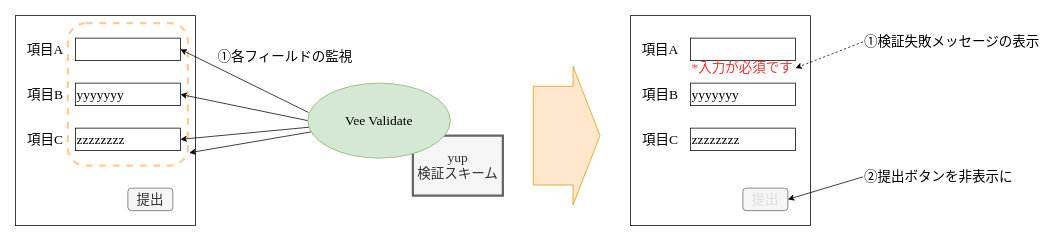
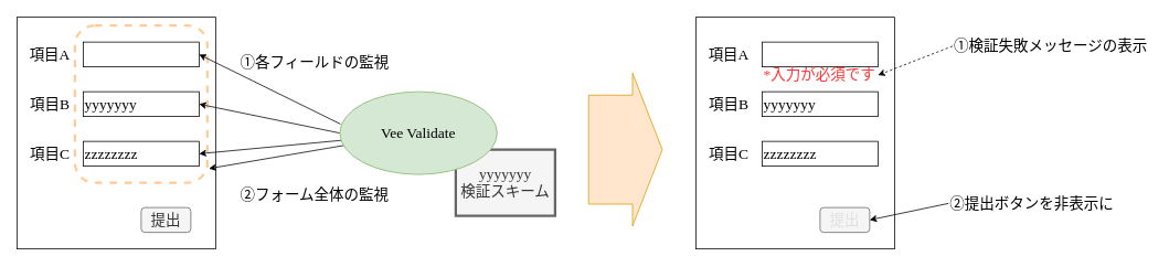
  <mxCell id="0" />
  <mxCell id="1" parent="0" />
  <mxCell id="2" value="" style="rounded=0;whiteSpace=wrap;html=1;" parent="1" vertex="1"><mxGeometry x="20" y="20" width="240" height="280" as="geometry" /></mxCell>
  <mxCell id="3" value="" style="rounded=1;whiteSpace=wrap;html=1;fontFamily=Noto Sans JP;fontSource=https%3A%2F%2Ffonts.googleapis.com%2Fcss%3Ffamily%3DNoto%2BSans%2BJP;fontSize=18;fillColor=none;dashed=1;strokeColor=#FFCC99;strokeWidth=3;" parent="1" vertex="1"><mxGeometry x="90" y="30" width="160" height="190" as="geometry" /></mxCell>
  <mxCell id="4" value="項目A" style="text;html=1;strokeColor=none;fillColor=none;align=center;verticalAlign=middle;whiteSpace=wrap;rounded=0;fontFamily=Noto Sans JP;fontSource=https%3A%2F%2Ffonts.googleapis.com%2Fcss%3Ffamily%3DNoto%2BSans%2BJP;fontSize=18;" parent="1" vertex="1"><mxGeometry x="30" y="50" width="60" height="30" as="geometry" /></mxCell>
  <mxCell id="5" value="項目B" style="text;html=1;strokeColor=none;fillColor=none;align=center;verticalAlign=middle;whiteSpace=wrap;rounded=0;fontFamily=Noto Sans JP;fontSource=https%3A%2F%2Ffonts.googleapis.com%2Fcss%3Ffamily%3DNoto%2BSans%2BJP;fontSize=18;" parent="1" vertex="1"><mxGeometry x="30" y="110" width="60" height="30" as="geometry" /></mxCell>
  <mxCell id="6" value="項目C" style="text;html=1;strokeColor=none;fillColor=none;align=center;verticalAlign=middle;whiteSpace=wrap;rounded=0;fontFamily=Noto Sans JP;fontSource=https%3A%2F%2Ffonts.googleapis.com%2Fcss%3Ffamily%3DNoto%2BSans%2BJP;fontSize=18;" parent="1" vertex="1"><mxGeometry x="30" y="170" width="60" height="30" as="geometry" /></mxCell>
  <mxCell id="7" value="提出" style="rounded=1;whiteSpace=wrap;html=1;fontFamily=Noto Sans JP;fontSource=https%3A%2F%2Ffonts.googleapis.com%2Fcss%3Ffamily%3DNoto%2BSans%2BJP;fontSize=18;fillColor=#f5f5f5;strokeColor=#666666;fontColor=#333333;" parent="1" vertex="1"><mxGeometry x="170" y="250" width="60" height="30" as="geometry" /></mxCell>
  <mxCell id="8" value="&lt;span style=&quot;color: rgba(0 , 0 , 0 , 0) ; font-family: monospace ; font-size: 0px&quot;&gt;%3CmxGraphModel%3E%3Croot%3E%3CmxCell%20id%3D%220%22%2F%3E%3CmxCell%20id%3D%221%22%20parent%3D%220%22%2F%3E%3CmxCell%20id%3D%222%22%20value%3D%22%E9%A0%85%E7%9B%AEA%22%20style%3D%22text%3Bhtml%3D1%3BstrokeColor%3Dnone%3BfillColor%3Dnone%3Balign%3Dcenter%3BverticalAlign%3Dmiddle%3BwhiteSpace%3Dwrap%3Brounded%3D0%3BfontFamily%3DNoto%20Sans%20JP%3BfontSource%3Dhttps%253A%252F%252Ffonts.googleapis.com%252Fcss%253Ffamily%253DNoto%252BSans%252BJP%3BfontSize%3D18%3B%22%20vertex%3D%221%22%20parent%3D%221%22%3E%3CmxGeometry%20x%3D%2250%22%20y%3D%22100%22%20width%3D%2260%22%20height%3D%2230%22%20as%3D%22geometry%22%2F%3E%3C%2FmxCell%3E%3C%2Froot%3E%3C%2FmxGraphModel%3E&lt;/span&gt;" style="rounded=0;whiteSpace=wrap;html=1;fontFamily=Noto Sans JP;fontSource=https%3A%2F%2Ffonts.googleapis.com%2Fcss%3Ffamily%3DNoto%2BSans%2BJP;fontSize=18;align=left;" parent="1" vertex="1"><mxGeometry x="100" y="50" width="140" height="30" as="geometry" /></mxCell>
  <mxCell id="9" value="&lt;font style=&quot;font-size: 18px&quot;&gt;yyyy&lt;font style=&quot;font-size: 18px&quot;&gt;yy&lt;/font&gt;&lt;font style=&quot;font-size: 18px&quot;&gt;y&lt;/font&gt;&lt;/font&gt;" style="rounded=0;whiteSpace=wrap;html=1;fontFamily=Noto Sans JP;fontSource=https%3A%2F%2Ffonts.googleapis.com%2Fcss%3Ffamily%3DNoto%2BSans%2BJP;fontSize=18;align=left;" parent="1" vertex="1"><mxGeometry x="100" y="110" width="140" height="30" as="geometry" /></mxCell>
  <mxCell id="10" value="zzzzzzzz" style="rounded=0;whiteSpace=wrap;html=1;fontFamily=Noto Sans JP;fontSource=https%3A%2F%2Ffonts.googleapis.com%2Fcss%3Ffamily%3DNoto%2BSans%2BJP;fontSize=18;align=left;" parent="1" vertex="1"><mxGeometry x="100" y="170" width="140" height="30" as="geometry" /></mxCell>
  <mxCell id="11" value="" style="endArrow=classic;html=1;fontFamily=Noto Sans JP;fontSource=https%3A%2F%2Ffonts.googleapis.com%2Fcss%3Ffamily%3DNoto%2BSans%2BJP;fontSize=18;entryX=1;entryY=0.5;entryDx=0;entryDy=0;exitX=0.004;exitY=0.391;exitDx=0;exitDy=0;exitPerimeter=0;" parent="1" source="32" target="8" edge="1"><mxGeometry width="50" height="50" relative="1" as="geometry"><mxPoint x="290" y="140" as="sourcePoint" /><mxPoint x="340" y="90" as="targetPoint" /></mxGeometry></mxCell>
  <mxCell id="12" value="" style="endArrow=classic;html=1;fontFamily=Noto Sans JP;fontSource=https%3A%2F%2Ffonts.googleapis.com%2Fcss%3Ffamily%3DNoto%2BSans%2BJP;fontSize=18;entryX=1;entryY=0.5;entryDx=0;entryDy=0;exitX=0;exitY=0.5;exitDx=0;exitDy=0;" parent="1" source="32" target="9" edge="1"><mxGeometry width="50" height="50" relative="1" as="geometry"><mxPoint x="390" y="160" as="sourcePoint" /><mxPoint x="250" y="75" as="targetPoint" /></mxGeometry></mxCell>
  <mxCell id="13" value="" style="endArrow=classic;html=1;fontFamily=Noto Sans JP;fontSource=https%3A%2F%2Ffonts.googleapis.com%2Fcss%3Ffamily%3DNoto%2BSans%2BJP;fontSize=18;entryX=1;entryY=0.5;entryDx=0;entryDy=0;" parent="1" source="32" target="10" edge="1"><mxGeometry width="50" height="50" relative="1" as="geometry"><mxPoint x="390" y="180" as="sourcePoint" /><mxPoint x="250" y="135" as="targetPoint" /></mxGeometry></mxCell>
  <mxCell id="14" value="①各フィールドの監視" style="text;html=1;strokeColor=none;fillColor=none;align=left;verticalAlign=middle;whiteSpace=wrap;rounded=0;fontFamily=Noto Sans JP;fontSource=https%3A%2F%2Ffonts.googleapis.com%2Fcss%3Ffamily%3DNoto%2BSans%2BJP;fontSize=18;" parent="1" vertex="1"><mxGeometry x="288" y="50" width="210" height="50" as="geometry" /></mxCell>
  <mxCell id="15" value="" style="endArrow=classic;html=1;fontFamily=Noto Sans JP;fontSource=https%3A%2F%2Ffonts.googleapis.com%2Fcss%3Ffamily%3DNoto%2BSans%2BJP;fontSize=18;entryX=1.011;entryY=0.91;entryDx=0;entryDy=0;entryPerimeter=0;" parent="1" source="32" target="3" edge="1"><mxGeometry width="50" height="50" relative="1" as="geometry"><mxPoint x="240" y="210" as="sourcePoint" /><mxPoint x="290" y="160" as="targetPoint" /></mxGeometry></mxCell>
+ <mxCell id="16" value="②フォーム全体の監視" style="text;html=1;strokeColor=none;fillColor=none;align=left;verticalAlign=middle;whiteSpace=wrap;rounded=0;fontFamily=Noto Sans JP;fontSource=https%3A%2F%2Ffonts.googleapis.com%2Fcss%3Ffamily%3DNoto%2BSans%2BJP;fontSize=18;" parent="1" vertex="1"><mxGeometry x="288" y="210" width="210" height="50" as="geometry" /></mxCell>
  <mxCell id="17" value="" style="rounded=0;whiteSpace=wrap;html=1;" parent="1" vertex="1"><mxGeometry x="840" y="20" width="240" height="280" as="geometry" /></mxCell>
  <mxCell id="18" value="項目A" style="text;html=1;strokeColor=none;fillColor=none;align=center;verticalAlign=middle;whiteSpace=wrap;rounded=0;fontFamily=Noto Sans JP;fontSource=https%3A%2F%2Ffonts.googleapis.com%2Fcss%3Ffamily%3DNoto%2BSans%2BJP;fontSize=18;" parent="1" vertex="1"><mxGeometry x="850" y="50" width="60" height="30" as="geometry" /></mxCell>
  <mxCell id="19" value="項目B" style="text;html=1;strokeColor=none;fillColor=none;align=center;verticalAlign=middle;whiteSpace=wrap;rounded=0;fontFamily=Noto Sans JP;fontSource=https%3A%2F%2Ffonts.googleapis.com%2Fcss%3Ffamily%3DNoto%2BSans%2BJP;fontSize=18;" parent="1" vertex="1"><mxGeometry x="850" y="110" width="60" height="30" as="geometry" /></mxCell>
  <mxCell id="20" value="項目C" style="text;html=1;strokeColor=none;fillColor=none;align=center;verticalAlign=middle;whiteSpace=wrap;rounded=0;fontFamily=Noto Sans JP;fontSource=https%3A%2F%2Ffonts.googleapis.com%2Fcss%3Ffamily%3DNoto%2BSans%2BJP;fontSize=18;" parent="1" vertex="1"><mxGeometry x="850" y="170" width="60" height="30" as="geometry" /></mxCell>
  <mxCell id="21" value="提出" style="rounded=1;whiteSpace=wrap;html=1;fontFamily=Noto Sans JP;fontSource=https%3A%2F%2Ffonts.googleapis.com%2Fcss%3Ffamily%3DNoto%2BSans%2BJP;fontSize=18;fillColor=#f5f5f5;strokeColor=#666666;fontColor=#333333;textOpacity=10;" parent="1" vertex="1"><mxGeometry x="990" y="250" width="60" height="30" as="geometry" /></mxCell>
  <mxCell id="22" value="&lt;span style=&quot;color: rgba(0 , 0 , 0 , 0) ; font-family: monospace ; font-size: 0px&quot;&gt;%3CmxGraphModel%3E%3Croot%3E%3CmxCell%20id%3D%220%22%2F%3E%3CmxCell%20id%3D%221%22%20parent%3D%220%22%2F%3E%3CmxCell%20id%3D%222%22%20value%3D%22%E9%A0%85%E7%9B%AEA%22%20style%3D%22text%3Bhtml%3D1%3BstrokeColor%3Dnone%3BfillColor%3Dnone%3Balign%3Dcenter%3BverticalAlign%3Dmiddle%3BwhiteSpace%3Dwrap%3Brounded%3D0%3BfontFamily%3DNoto%20Sans%20JP%3BfontSource%3Dhttps%253A%252F%252Ffonts.googleapis.com%252Fcss%253Ffamily%253DNoto%252BSans%252BJP%3BfontSize%3D18%3B%22%20vertex%3D%221%22%20parent%3D%221%22%3E%3CmxGeometry%20x%3D%2250%22%20y%3D%22100%22%20width%3D%2260%22%20height%3D%2230%22%20as%3D%22geometry%22%2F%3E%3C%2FmxCell%3E%3C%2Froot%3E%3C%2FmxGraphModel%3E&lt;/span&gt;" style="rounded=0;whiteSpace=wrap;html=1;fontFamily=Noto Sans JP;fontSource=https%3A%2F%2Ffonts.googleapis.com%2Fcss%3Ffamily%3DNoto%2BSans%2BJP;fontSize=18;align=left;" parent="1" vertex="1"><mxGeometry x="920" y="50" width="140" height="30" as="geometry" /></mxCell>
  <mxCell id="23" value="&lt;font style=&quot;font-size: 18px&quot;&gt;yyyy&lt;font style=&quot;font-size: 18px&quot;&gt;yy&lt;/font&gt;&lt;font style=&quot;font-size: 18px&quot;&gt;y&lt;/font&gt;&lt;/font&gt;" style="rounded=0;whiteSpace=wrap;html=1;fontFamily=Noto Sans JP;fontSource=https%3A%2F%2Ffonts.googleapis.com%2Fcss%3Ffamily%3DNoto%2BSans%2BJP;fontSize=18;align=left;" parent="1" vertex="1"><mxGeometry x="920" y="110" width="140" height="30" as="geometry" /></mxCell>
  <mxCell id="24" value="zzzzzzzz" style="rounded=0;whiteSpace=wrap;html=1;fontFamily=Noto Sans JP;fontSource=https%3A%2F%2Ffonts.googleapis.com%2Fcss%3Ffamily%3DNoto%2BSans%2BJP;fontSize=18;align=left;" parent="1" vertex="1"><mxGeometry x="920" y="170" width="140" height="30" as="geometry" /></mxCell>
  <mxCell id="25" value="*入力が必須です" style="text;html=1;strokeColor=none;fillColor=none;align=left;verticalAlign=middle;whiteSpace=wrap;rounded=0;fontFamily=Noto Sans JP;fontSource=https%3A%2F%2Ffonts.googleapis.com%2Fcss%3Ffamily%3DNoto%2BSans%2BJP;fontSize=18;fontColor=#FF3333;" parent="1" vertex="1"><mxGeometry x="920" y="80" width="140" height="20" as="geometry" /></mxCell>
  <mxCell id="26" value="①検証失敗メッセージの表示" style="text;html=1;strokeColor=none;fillColor=none;align=left;verticalAlign=middle;whiteSpace=wrap;rounded=0;fontFamily=Noto Sans JP;fontSource=https%3A%2F%2Ffonts.googleapis.com%2Fcss%3Ffamily%3DNoto%2BSans%2BJP;fontSize=18;" parent="1" vertex="1"><mxGeometry x="1150" y="30" width="240" height="50" as="geometry" /></mxCell>
  <mxCell id="27" style="edgeStyle=none;html=1;exitX=0;exitY=0.5;exitDx=0;exitDy=0;entryX=1;entryY=0.5;entryDx=0;entryDy=0;fontFamily=Noto Sans JP;fontSource=https%3A%2F%2Ffonts.googleapis.com%2Fcss%3Ffamily%3DNoto%2BSans%2BJP;fontSize=18;fontColor=#FF3333;" parent="1" source="28" target="21" edge="1"><mxGeometry relative="1" as="geometry" /></mxCell>
- <mxCell id="28" value="②提出ボタンを非表示に" style="text;html=1;strokeColor=none;fillColor=none;align=left;verticalAlign=middle;whiteSpace=wrap;rounded=0;fontFamily=Noto Sans JP;fontSource=https%3A%2F%2Ffonts.googleapis.com%2Fcss%3Ffamily%3DNoto%2BSans%2BJP;fontSize=18;" parent="1" vertex="1"><mxGeometry x="1150" y="210" width="240" height="50" as="geometry" /></mxCell>
+ <mxCell id="28" value="②提出ボタンを非表示に" style="text;html=1;strokeColor=none;fillColor=none;align=left;verticalAlign=middle;whiteSpace=wrap;rounded=0;fontFamily=Noto Sans JP;fontSource=https%3A%2F%2Ffonts.googleapis.com%2Fcss%3Ffamily%3DNoto%2BSans%2BJP;fontSize=18;" parent="1" vertex="1"><mxGeometry x="1145" y="220" width="240" height="50" as="geometry" /></mxCell>
  <mxCell id="29" value="" style="endArrow=classic;html=1;fontFamily=Noto Sans JP;fontSource=https%3A%2F%2Ffonts.googleapis.com%2Fcss%3Ffamily%3DNoto%2BSans%2BJP;fontSize=18;fontColor=#FF3333;exitX=0;exitY=0.5;exitDx=0;exitDy=0;entryX=1;entryY=0.5;entryDx=0;entryDy=0;dashed=1;" parent="1" source="26" target="25" edge="1"><mxGeometry width="50" height="50" relative="1" as="geometry"><mxPoint x="1140" y="170" as="sourcePoint" /><mxPoint x="1190" y="120" as="targetPoint" /></mxGeometry></mxCell>
  <mxCell id="30" value="" style="shape=flexArrow;endArrow=classic;html=1;fontFamily=Noto Sans JP;fontSource=https%3A%2F%2Ffonts.googleapis.com%2Fcss%3Ffamily%3DNoto%2BSans%2BJP;fontSize=18;fontColor=#FF3333;width=131.667;endSize=11.667;endWidth=52.222;fillColor=#ffe6cc;strokeColor=#d79b00;" parent="1" edge="1"><mxGeometry width="50" height="50" relative="1" as="geometry"><mxPoint x="710" y="180" as="sourcePoint" /><mxPoint x="800" y="180" as="targetPoint" /></mxGeometry></mxCell>
- <mxCell id="31" value="yup&lt;br&gt;検証スキーム" style="rounded=0;whiteSpace=wrap;html=1;fontFamily=Noto Sans JP;fontSource=https%3A%2F%2Ffonts.googleapis.com%2Fcss%3Ffamily%3DNoto%2BSans%2BJP;fontSize=18;strokeWidth=3;fillColor=#f5f5f5;fontColor=#333333;strokeColor=#666666;" parent="1" vertex="1"><mxGeometry x="550" y="180" width="120" height="80" as="geometry" /></mxCell>
+ <mxCell id="31" value="yyyyyyy&lt;br&gt;検証スキーム" style="rounded=0;whiteSpace=wrap;html=1;fontFamily=Noto Sans JP;fontSource=https%3A%2F%2Ffonts.googleapis.com%2Fcss%3Ffamily%3DNoto%2BSans%2BJP;fontSize=18;strokeWidth=3;fillColor=#f5f5f5;fontColor=#333333;strokeColor=#666666;" parent="1" vertex="1"><mxGeometry x="550" y="180" width="120" height="80" as="geometry" /></mxCell>
  <mxCell id="32" value="Vee Validate" style="ellipse;whiteSpace=wrap;html=1;fontFamily=Noto Sans JP;fontSource=https%3A%2F%2Ffonts.googleapis.com%2Fcss%3Ffamily%3DNoto%2BSans%2BJP;fontSize=18;fillColor=#d5e8d4;strokeColor=#82b366;" parent="1" vertex="1"><mxGeometry x="410" y="110" width="190" height="100" as="geometry" /></mxCell>
